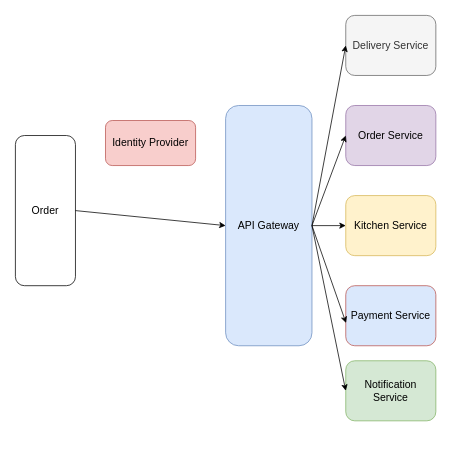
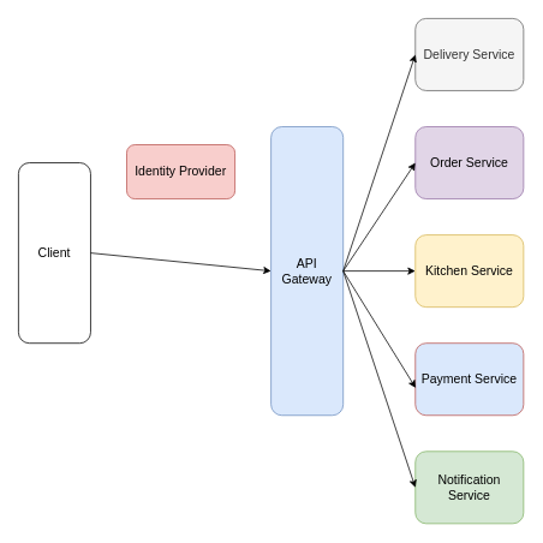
  <mxCell id="0" />
  <mxCell id="1" parent="0" />
  <mxCell id="2" value="Order Service" style="rounded=1;whiteSpace=wrap;html=1;fillColor=#e1d5e7;strokeColor=#9673a6;fontSize=14;" vertex="1" parent="1"><mxGeometry x="460" y="140" width="120" height="80" as="geometry" /></mxCell>
- <mxCell id="3" value="Notification Service" style="rounded=1;whiteSpace=wrap;html=1;fillColor=#d5e8d4;strokeColor=#82b366;fontSize=14;" vertex="1" parent="1"><mxGeometry x="460" y="480" width="120" height="80" as="geometry" /></mxCell>
+ <mxCell id="3" value="Notification Service" style="rounded=1;whiteSpace=wrap;html=1;fillColor=#d5e8d4;strokeColor=#82b366;fontSize=14;" vertex="1" parent="1"><mxGeometry x="460" y="500" width="120" height="80" as="geometry" /></mxCell>
  <mxCell id="4" value="Kitchen Service" style="rounded=1;whiteSpace=wrap;html=1;fillColor=#fff2cc;strokeColor=#d6b656;fontSize=14;" vertex="1" parent="1"><mxGeometry x="460" y="260" width="120" height="80" as="geometry" /></mxCell>
- <mxCell id="5" value="API Gateway" style="rounded=1;whiteSpace=wrap;html=1;fillColor=#dae8fc;fontSize=14;strokeColor=#6c8ebf;" vertex="1" parent="1"><mxGeometry x="300" y="140" width="115" height="320" as="geometry" /></mxCell>
- <mxCell id="6" value="Order" style="rounded=1;whiteSpace=wrap;html=1;fontSize=14;" vertex="1" parent="1"><mxGeometry x="20" y="180" width="80" height="200" as="geometry" /></mxCell>
+ <mxCell id="5" value="API Gateway" style="rounded=1;whiteSpace=wrap;html=1;fillColor=#dae8fc;fontSize=14;strokeColor=#6c8ebf;" vertex="1" parent="1"><mxGeometry x="300" y="140" width="80" height="320" as="geometry" /></mxCell>
+ <mxCell id="6" value="Client" style="rounded=1;whiteSpace=wrap;html=1;fontSize=14;" vertex="1" parent="1"><mxGeometry x="20" y="180" width="80" height="200" as="geometry" /></mxCell>
  <mxCell id="7" value="Identity Provider" style="rounded=1;whiteSpace=wrap;html=1;fillColor=#f8cecc;fontSize=14;strokeColor=#b85450;" vertex="1" parent="1"><mxGeometry x="140" y="160" width="120" height="60" as="geometry" /></mxCell>
  <mxCell id="8" value="" style="endArrow=classic;html=1;fontSize=14;exitX=1;exitY=0.5;exitDx=0;exitDy=0;entryX=0;entryY=0.5;entryDx=0;entryDy=0;" edge="1" parent="1" source="6" target="5"><mxGeometry width="50" height="50" relative="1" as="geometry"><mxPoint x="440" y="430" as="sourcePoint" /><mxPoint x="490" y="380" as="targetPoint" /></mxGeometry></mxCell>
  <mxCell id="9" value="" style="endArrow=classic;html=1;fontSize=14;exitX=1;exitY=0.5;exitDx=0;exitDy=0;entryX=0;entryY=0.5;entryDx=0;entryDy=0;" edge="1" parent="1" source="5" target="2"><mxGeometry width="50" height="50" relative="1" as="geometry"><mxPoint x="440" y="430" as="sourcePoint" /><mxPoint x="490" y="380" as="targetPoint" /></mxGeometry></mxCell>
  <mxCell id="10" value="" style="endArrow=classic;html=1;fontSize=14;entryX=0;entryY=0.5;entryDx=0;entryDy=0;exitX=1;exitY=0.5;exitDx=0;exitDy=0;" edge="1" parent="1" source="5" target="4"><mxGeometry width="50" height="50" relative="1" as="geometry"><mxPoint x="380" y="340" as="sourcePoint" /><mxPoint x="490" y="380" as="targetPoint" /></mxGeometry></mxCell>
  <mxCell id="11" value="" style="endArrow=classic;html=1;fontSize=14;exitX=1;exitY=0.5;exitDx=0;exitDy=0;entryX=0;entryY=0.5;entryDx=0;entryDy=0;" edge="1" parent="1" source="5" target="3"><mxGeometry width="50" height="50" relative="1" as="geometry"><mxPoint x="440" y="430" as="sourcePoint" /><mxPoint x="490" y="380" as="targetPoint" /></mxGeometry></mxCell>
  <mxCell id="12" value="Delivery Service" style="rounded=1;whiteSpace=wrap;html=1;fillColor=#f5f5f5;fontSize=14;strokeColor=#666666;fontColor=#333333;" vertex="1" parent="1"><mxGeometry x="460" y="20" width="120" height="80" as="geometry" /></mxCell>
  <mxCell id="13" value="" style="endArrow=classic;html=1;fontSize=14;entryX=0;entryY=0.5;entryDx=0;entryDy=0;exitX=1;exitY=0.5;exitDx=0;exitDy=0;" edge="1" parent="1" source="5" target="12"><mxGeometry width="50" height="50" relative="1" as="geometry"><mxPoint x="360" y="310" as="sourcePoint" /><mxPoint x="410" y="260" as="targetPoint" /></mxGeometry></mxCell>
  <mxCell id="14" value="Payment Service" style="rounded=1;whiteSpace=wrap;html=1;fillColor=#dae8fc;fontSize=14;strokeColor=#b85450;" vertex="1" parent="1"><mxGeometry x="460" y="380" width="120" height="80" as="geometry" /></mxCell>
  <mxCell id="15" value="" style="endArrow=classic;html=1;fontSize=14;entryX=0.003;entryY=0.62;entryDx=0;entryDy=0;entryPerimeter=0;exitX=1;exitY=0.5;exitDx=0;exitDy=0;" edge="1" parent="1" source="5" target="14"><mxGeometry width="50" height="50" relative="1" as="geometry"><mxPoint x="380" y="280" as="sourcePoint" /><mxPoint x="410" y="300" as="targetPoint" /></mxGeometry></mxCell>
